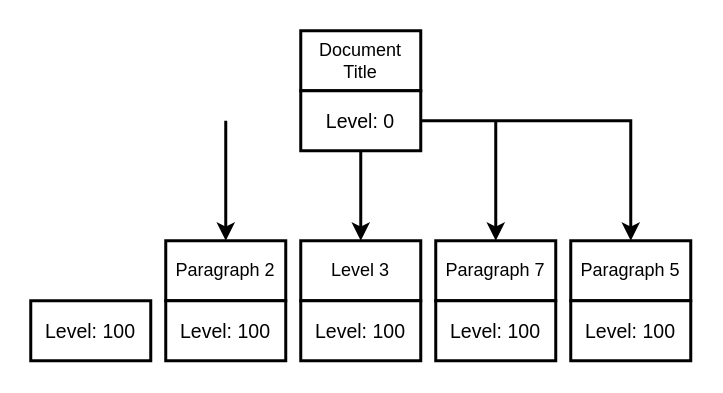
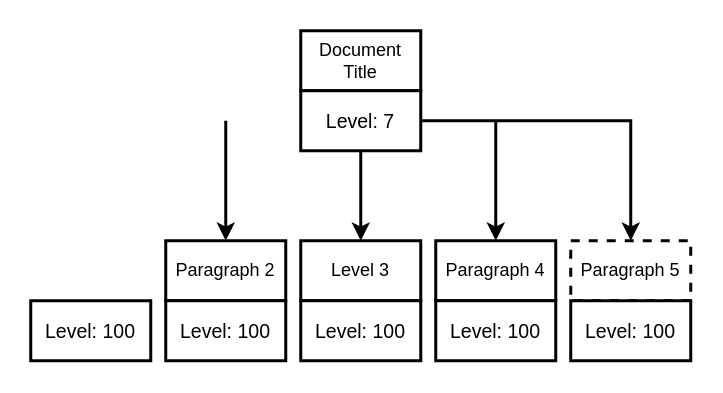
  <mxCell id="0" />
  <mxCell id="1" parent="0" />
  <mxCell id="2" value="Document Title" style="rounded=0;whiteSpace=wrap;html=1;strokeWidth=2;" parent="1" vertex="1"><mxGeometry x="200" y="20" width="80" height="40" as="geometry" /></mxCell>
- <mxCell id="3" value="Level:&amp;nbsp;&lt;span style=&quot;background-color: initial;&quot;&gt;0&lt;/span&gt;" style="rounded=0;whiteSpace=wrap;html=1;fontSize=13;strokeWidth=2;" parent="1" vertex="1"><mxGeometry x="200" y="60" width="80" height="40" as="geometry" /></mxCell>
+ <mxCell id="3" value="Level:&amp;nbsp;&lt;span style=&quot;background-color: initial;&quot;&gt;7&lt;/span&gt;" style="rounded=0;whiteSpace=wrap;html=1;fontSize=13;strokeWidth=2;" parent="1" vertex="1"><mxGeometry x="200" y="60" width="80" height="40" as="geometry" /></mxCell>
  <mxCell id="4" value="" style="edgeStyle=orthogonalEdgeStyle;rounded=0;orthogonalLoop=1;jettySize=auto;html=1;entryX=0.5;entryY=0;entryDx=0;entryDy=0;strokeWidth=2;exitX=0.5;exitY=1;exitDx=0;exitDy=0;" parent="1" source="3" target="9" edge="1"><mxGeometry relative="1" as="geometry"><mxPoint x="-170" y="265" as="sourcePoint" /><mxPoint x="-170" y="305" as="targetPoint" /></mxGeometry></mxCell>
- <mxCell id="5" value="Paragraph 7" style="rounded=0;whiteSpace=wrap;html=1;strokeWidth=2;" parent="1" vertex="1"><mxGeometry x="290" y="160" width="80" height="40" as="geometry" /></mxCell>
- <mxCell id="6" value="Paragraph 5" style="rounded=0;whiteSpace=wrap;html=1;strokeWidth=2;" parent="1" vertex="1"><mxGeometry x="380" y="160" width="80" height="40" as="geometry" /></mxCell>
+ <mxCell id="5" value="Paragraph 4" style="rounded=0;whiteSpace=wrap;html=1;strokeWidth=2;" parent="1" vertex="1"><mxGeometry x="290" y="160" width="80" height="40" as="geometry" /></mxCell>
+ <mxCell id="6" value="Paragraph 5" style="rounded=0;whiteSpace=wrap;html=1;strokeWidth=2;dashed=1;" parent="1" vertex="1"><mxGeometry x="380" y="160" width="80" height="40" as="geometry" /></mxCell>
  <mxCell id="7" value="Level: 100" style="rounded=0;whiteSpace=wrap;html=1;fontSize=13;strokeWidth=2;" parent="1" vertex="1"><mxGeometry x="20" y="200" width="80" height="40" as="geometry" /></mxCell>
  <mxCell id="8" value="Paragraph 2" style="rounded=0;whiteSpace=wrap;html=1;strokeWidth=2;" parent="1" vertex="1"><mxGeometry x="110" y="160" width="80" height="40" as="geometry" /></mxCell>
  <mxCell id="9" value="Level 3" style="rounded=0;whiteSpace=wrap;html=1;strokeWidth=2;" parent="1" vertex="1"><mxGeometry x="200" y="160" width="80" height="40" as="geometry" /></mxCell>
  <mxCell id="10" value="" style="endArrow=classic;html=1;rounded=0;exitX=0;exitY=0.5;exitDx=0;exitDy=0;entryX=0.5;entryY=0;entryDx=0;entryDy=0;strokeWidth=2;" parent="1" target="6" edge="1"><mxGeometry width="50" height="50" relative="1" as="geometry"><mxPoint x="280" y="80" as="sourcePoint" /><mxPoint x="400" y="140" as="targetPoint" /><Array as="points"><mxPoint x="420" y="80" /></Array></mxGeometry></mxCell>
  <mxCell id="11" value="" style="endArrow=classic;html=1;rounded=0;strokeWidth=2;entryX=0.5;entryY=0;entryDx=0;entryDy=0;" parent="1" target="8" edge="1"><mxGeometry width="50" height="50" relative="1" as="geometry"><mxPoint x="150" y="80" as="sourcePoint" /><mxPoint x="150" y="130" as="targetPoint" /><Array as="points"><mxPoint x="150" y="120" /></Array></mxGeometry></mxCell>
  <mxCell id="12" value="" style="endArrow=classic;html=1;rounded=0;entryX=0.5;entryY=0;entryDx=0;entryDy=0;strokeWidth=2;" parent="1" target="5" edge="1"><mxGeometry width="50" height="50" relative="1" as="geometry"><mxPoint x="330" y="80" as="sourcePoint" /><mxPoint x="-170" y="400" as="targetPoint" /><Array as="points" /></mxGeometry></mxCell>
  <mxCell id="13" value="Level: 100" style="rounded=0;whiteSpace=wrap;html=1;fontSize=13;strokeWidth=2;" parent="1" vertex="1"><mxGeometry x="110" y="200" width="80" height="40" as="geometry" /></mxCell>
  <mxCell id="14" value="Level: 100" style="rounded=0;whiteSpace=wrap;html=1;fontSize=13;strokeWidth=2;" parent="1" vertex="1"><mxGeometry x="200" y="200" width="80" height="40" as="geometry" /></mxCell>
  <mxCell id="15" value="Level: 100" style="rounded=0;whiteSpace=wrap;html=1;fontSize=13;strokeWidth=2;" parent="1" vertex="1"><mxGeometry x="290" y="200" width="80" height="40" as="geometry" /></mxCell>
  <mxCell id="16" value="Level: 100" style="rounded=0;whiteSpace=wrap;html=1;fontSize=13;strokeWidth=2;" parent="1" vertex="1"><mxGeometry x="380" y="200" width="80" height="40" as="geometry" /></mxCell>
